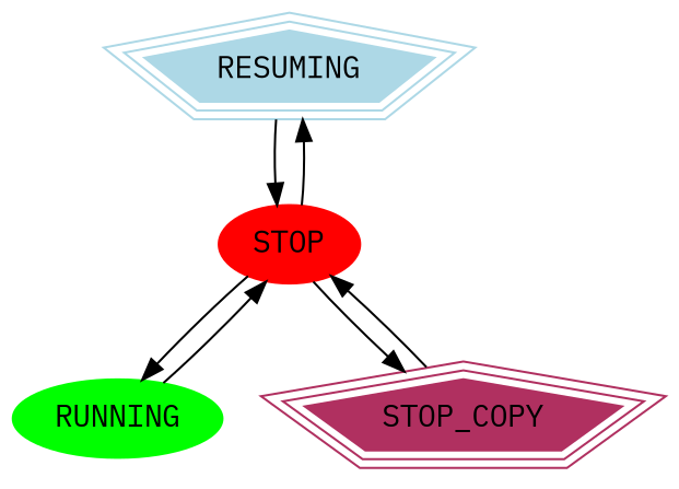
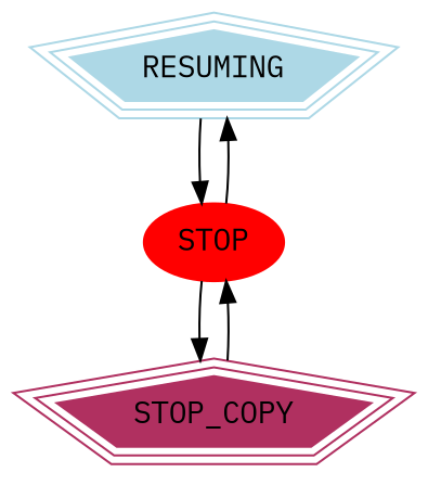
  digraph {
    fontname="IBM Plex Mono"
    node [style=filled fontname="IBM Plex Mono"]
    edge [fontname="IBM Plex Mono"]
    RESUMING [color=lightblue peripheries=3 shape=polygon sides=5]
    STOP [color=red]
-   RUNNING [color=green]
    STOP_COPY [color=maroon peripheries=3 shape=polygon sides=5]
    RESUMING -> STOP
    STOP -> RESUMING
-   STOP -> RUNNING
    STOP -> STOP_COPY
-   RUNNING -> STOP
    STOP_COPY -> STOP
  }
